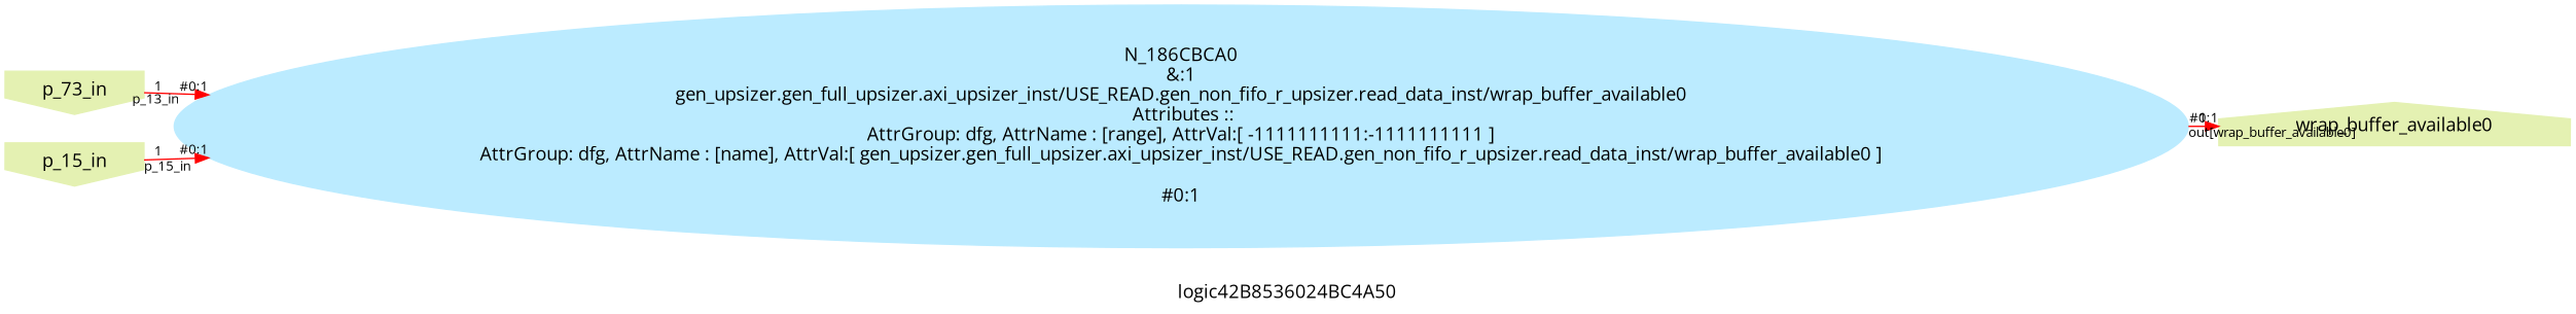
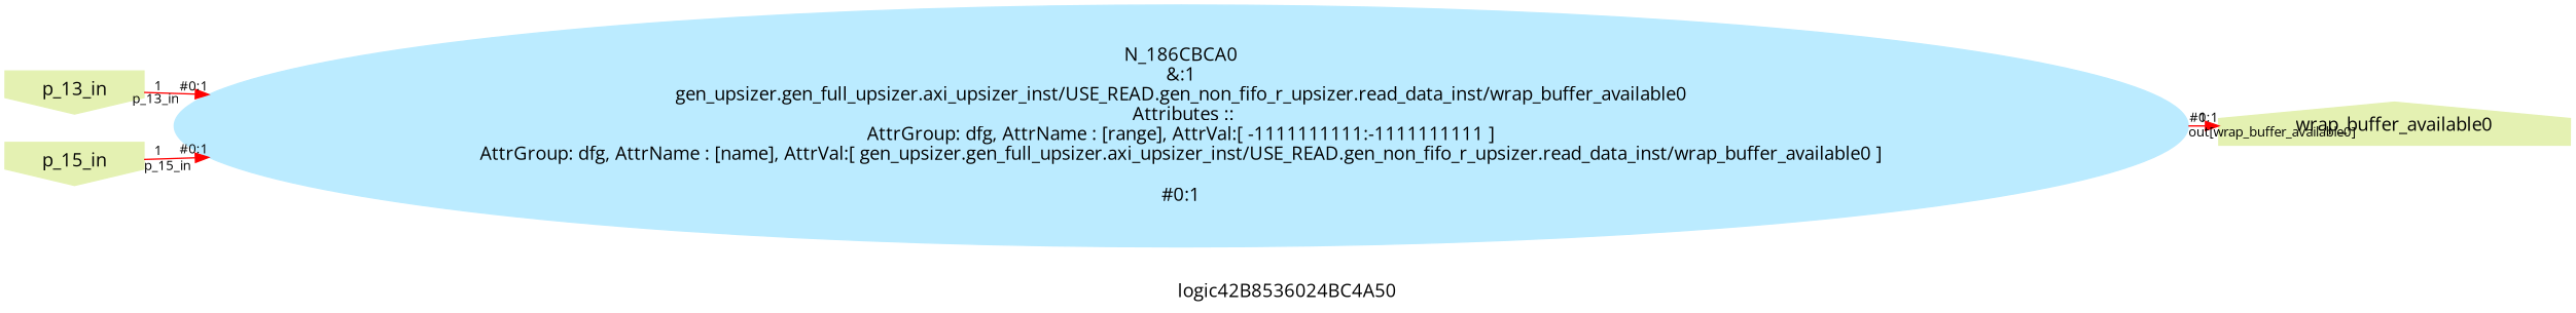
  digraph {
    fontname="Open Sans"
    label=logic42B8536024BC4A50
    rankdir=LR
    ranksep=0.1
    splines=true
    node [color="#e4f1b2" fontname="Open Sans" shape=invhouse style=filled]
    edge [color="#ff0000" fontname="Open Sans" fontsize=10 headlabel="#0:1"]
-   n1 [label=p_73_in]
+   n1 [label=p_13_in]
    n2 [label=p_15_in]
    n3 [label=wrap_buffer_available0 shape=house]
    n4 [color="#bbebff" label="N_186CBCA0\n&:1\ngen_upsizer.gen_full_upsizer.axi_upsizer_inst/USE_READ.gen_non_fifo_r_upsizer.read_data_inst/wrap_buffer_available0\n Attributes ::\nAttrGroup: dfg, AttrName : [range], AttrVal:[ -1111111111:-1111111111 ]\nAttrGroup: dfg, AttrName : [name], AttrVal:[ gen_upsizer.gen_full_upsizer.axi_upsizer_inst/USE_READ.gen_non_fifo_r_upsizer.read_data_inst/wrap_buffer_available0 ]\n\n#0:1\n" shape=""]
    subgraph sub_1 {
      rank=source
      n1
      n2
    }
    subgraph sub_2 {
      rank=sink
      n3
    }
    n1 -> n4 [label=1 taillabel=p_13_in]
    n2 -> n4 [label=1 taillabel=p_15_in]
    n4 -> n3 [label=1 taillabel="out[wrap_buffer_available0]"]
  }
